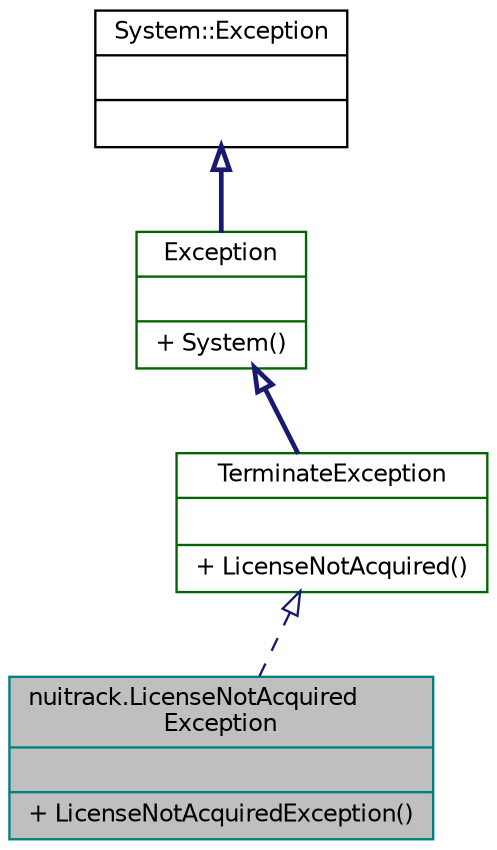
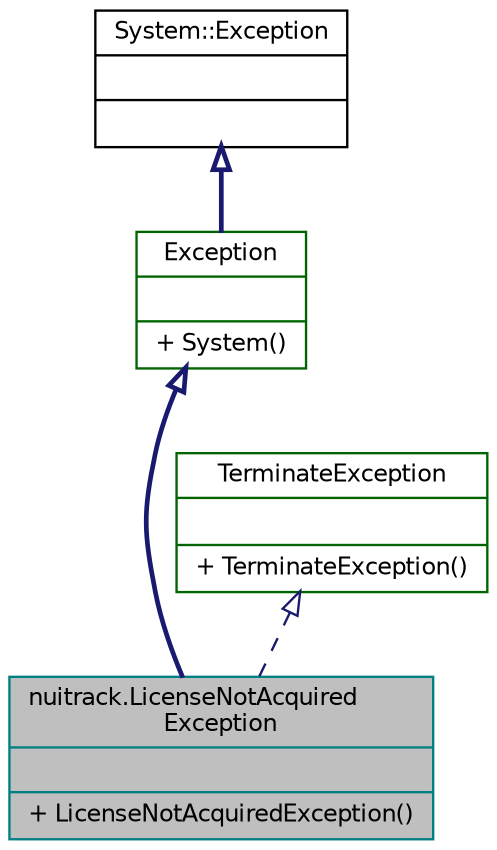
  digraph {
    node [color=darkgreen fillcolor=white fontname=Helvetica fontsize=10 shape=record style=filled]
    edge [arrowtail=onormal color=midnightblue dir=back fontname=Helvetica fontsize=10 labelfontname=Helvetica labelfontsize=10 style=bold]
    n1 [color=teal fillcolor=grey75 fontcolor=black height=0.2 label="{nuitrack.LicenseNotAcquired\lException\n||+ LicenseNotAcquiredException()\l}" width=0.4]
-   n2 [height=0.2 label="{TerminateException\n||+ LicenseNotAcquired()\l}" width=0.4]
+   n2 [height=0.2 label="{TerminateException\n||+ TerminateException()\l}" width=0.4]
    n3 [height=0.2 label="{Exception\n||+ System()\l}" width=0.4]
    n4 [color=black height=0.2 label="{System::Exception\n||}" width=0.4]
    n2 -> n1 [style=dashed]
-   n3 -> n2
+   n3 -> n1
    n4 -> n3
  }
